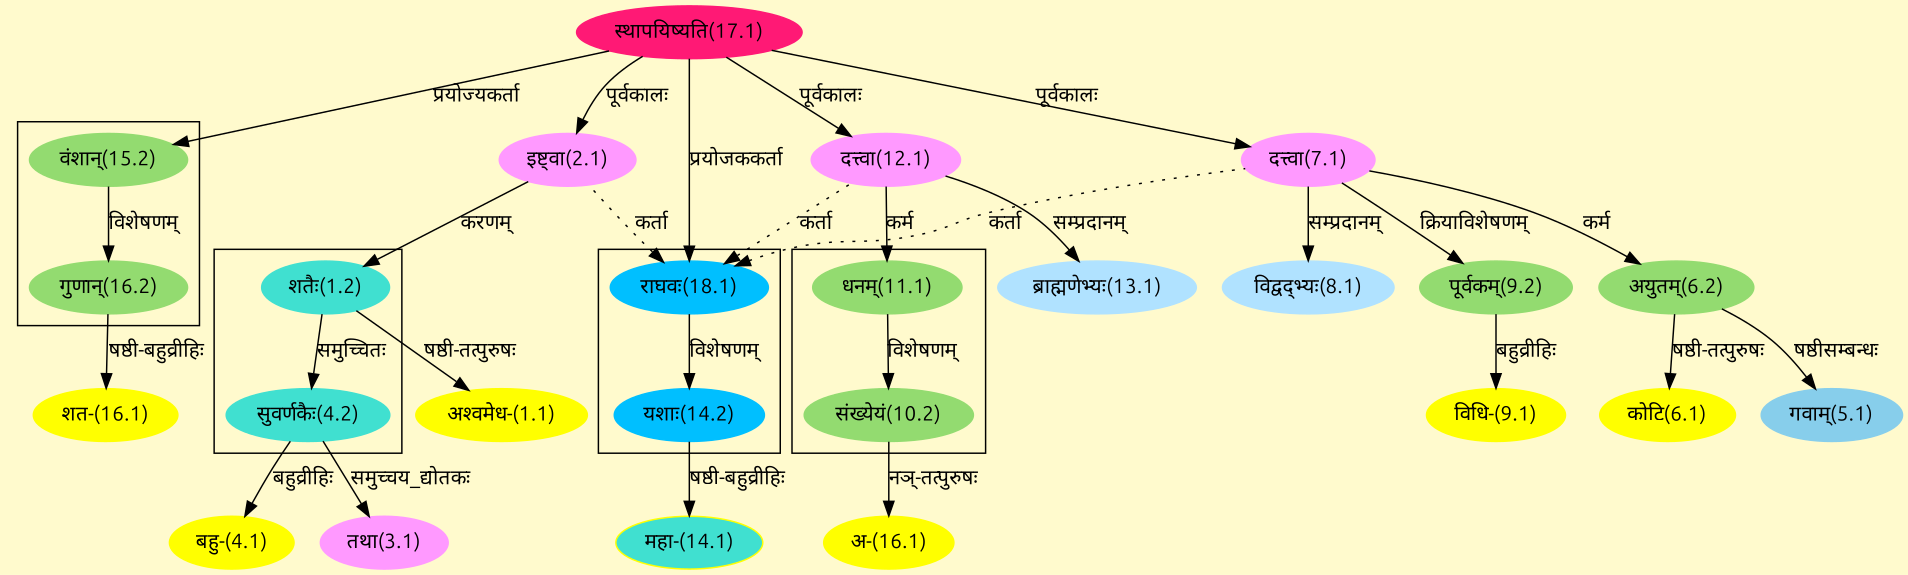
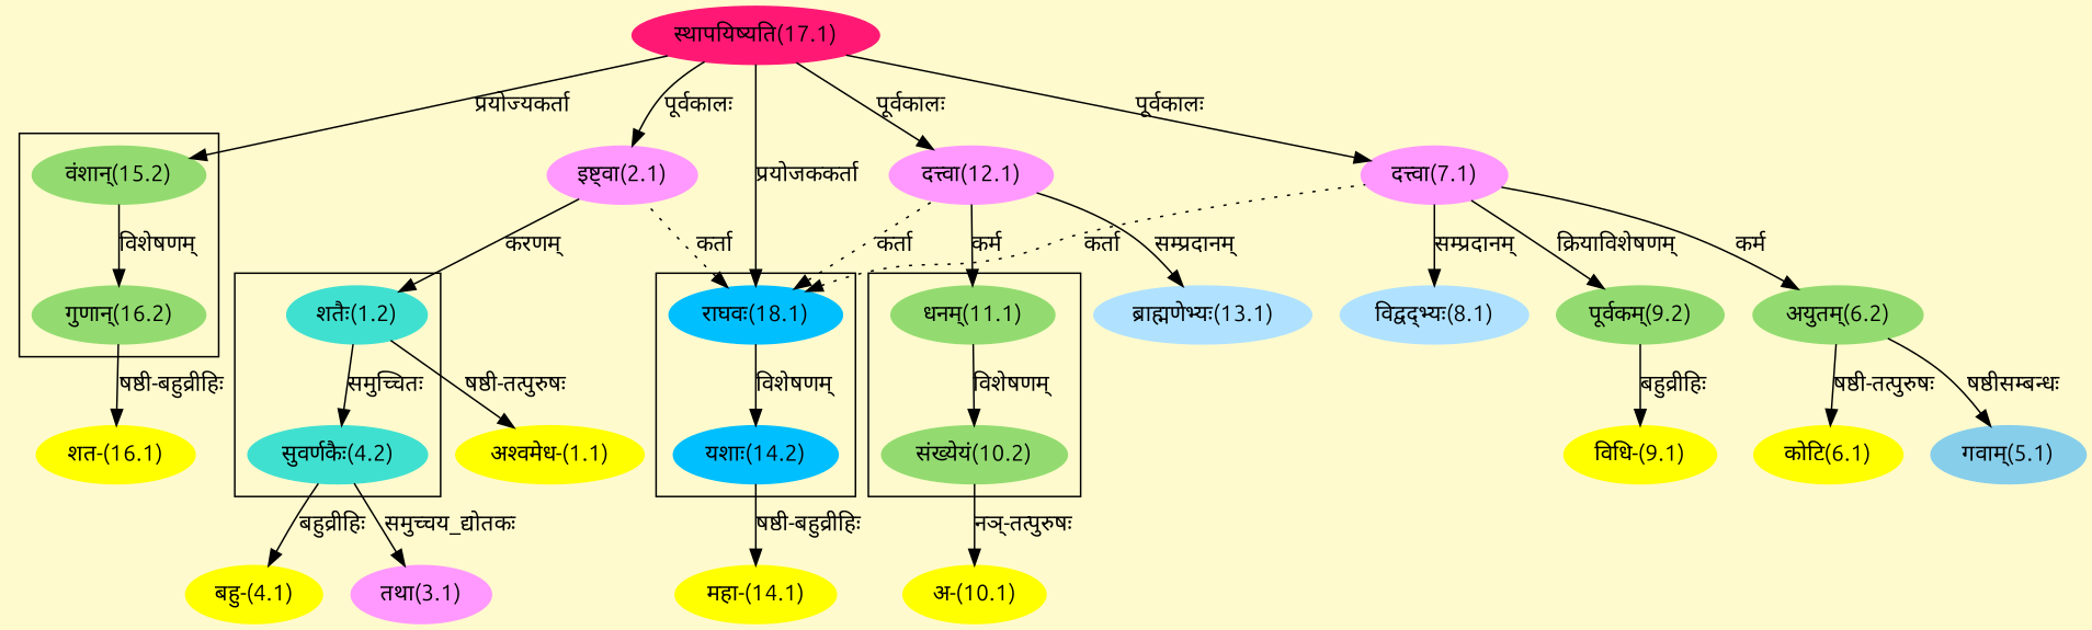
  digraph {
    bgcolor=lemonchiffon1
    compound=true
    fontname=Ubuntu
    rankdir=BT
    node [color="#FFFF00" fontname=Ubuntu style=filled]
    edge [dir=back fontname=Ubuntu]
    n1 [color="#40E0D0" label="सुवर्णकैः(4.2)"]
    n2 [color="#40E0D0" label="शतैः(1.2)"]
    n3 [color="#93DB70" label="संख्येयं(10.2)"]
    n4 [color="#93DB70" label="धनम्(11.1)"]
    n5 [color="#00BFFF" label="यशाः(14.2)"]
    n6 [color="#00BFFF" label="राघवः(18.1)"]
    n7 [color="#93DB70" label="गुणान्(16.2)"]
    n8 [color="#93DB70" label="वंशान्(15.2)"]
    n9 [color="#FF99FF" label="इष्ट्वा(2.1)"]
    n10 [color="#FF99FF" label="दत्त्वा(12.1)"]
    n11 [color="#FF1975" label="स्थापयिष्यति(17.1)"]
    n12 [color="#FF99FF" label="दत्त्वा(7.1)"]
    n13 [label="अश्वमेध-(1.1)"]
    n14 [color="#FF99FF" label="तथा(3.1)"]
    n15 [label="बहु-(4.1)"]
    n16 [color="#87CEEB" label="गवाम्(5.1)"]
    n17 [color="#93DB70" label="अयुतम्(6.2)"]
    n18 [label="कोटि(6.1)"]
    n19 [color="#B0E2FF" label="विद्वद्भ्यः(8.1)"]
    n20 [label="विधि-(9.1)"]
    n21 [color="#93DB70" label="पूर्वकम्(9.2)"]
-   n22 [label="अ-(16.1)"]
+   n22 [label="अ-(10.1)"]
    n23 [color="#B0E2FF" label="ब्राह्मणेभ्यः(13.1)"]
-   n24 [label="महा-(14.1)" fillcolor="#40E0D0"]
+   n24 [label="महा-(14.1)"]
    n25 [label="शत-(16.1)"]
    subgraph cluster_1 {
      n1
      n2
    }
    subgraph cluster_2 {
      n3
      n4
    }
    subgraph cluster_3 {
      n5
      n6
    }
    subgraph cluster_4 {
      n7
      n8
    }
    n1 -> n2 [label="समुच्चितः"]
    n2 -> n9 [label="करणम्"]
    n3 -> n4 [label="विशेषणम्"]
    n4 -> n10 [label="कर्म"]
    n5 -> n6 [label="विशेषणम्"]
    n6 -> n9 [label="कर्ता" style=dotted]
    n6 -> n10 [label="कर्ता" style=dotted]
    n6 -> n11 [label="प्रयोजककर्ता"]
    n6 -> n12 [label="कर्ता" style=dotted]
    n7 -> n8 [label="विशेषणम्"]
    n8 -> n11 [label="प्रयोज्यकर्ता"]
    n9 -> n11 [label="पूर्वकालः"]
    n10 -> n11 [label="पूर्वकालः"]
    n12 -> n11 [label="पूर्वकालः"]
    n13 -> n2 [label="षष्ठी-तत्पुरुषः"]
    n14 -> n1 [label="समुच्चय_द्योतकः"]
    n15 -> n1 [label="बहुव्रीहिः"]
    n16 -> n17 [label="षष्ठीसम्बन्धः"]
    n17 -> n12 [label="कर्म"]
    n18 -> n17 [label="षष्ठी-तत्पुरुषः"]
    n19 -> n12 [label="सम्प्रदानम्"]
    n20 -> n21 [label="बहुव्रीहिः"]
    n21 -> n12 [label="क्रियाविशेषणम्"]
    n22 -> n3 [label="नञ्-तत्पुरुषः"]
    n23 -> n10 [label="सम्प्रदानम्"]
    n24 -> n5 [label="षष्ठी-बहुव्रीहिः"]
    n25 -> n7 [label="षष्ठी-बहुव्रीहिः"]
  }
